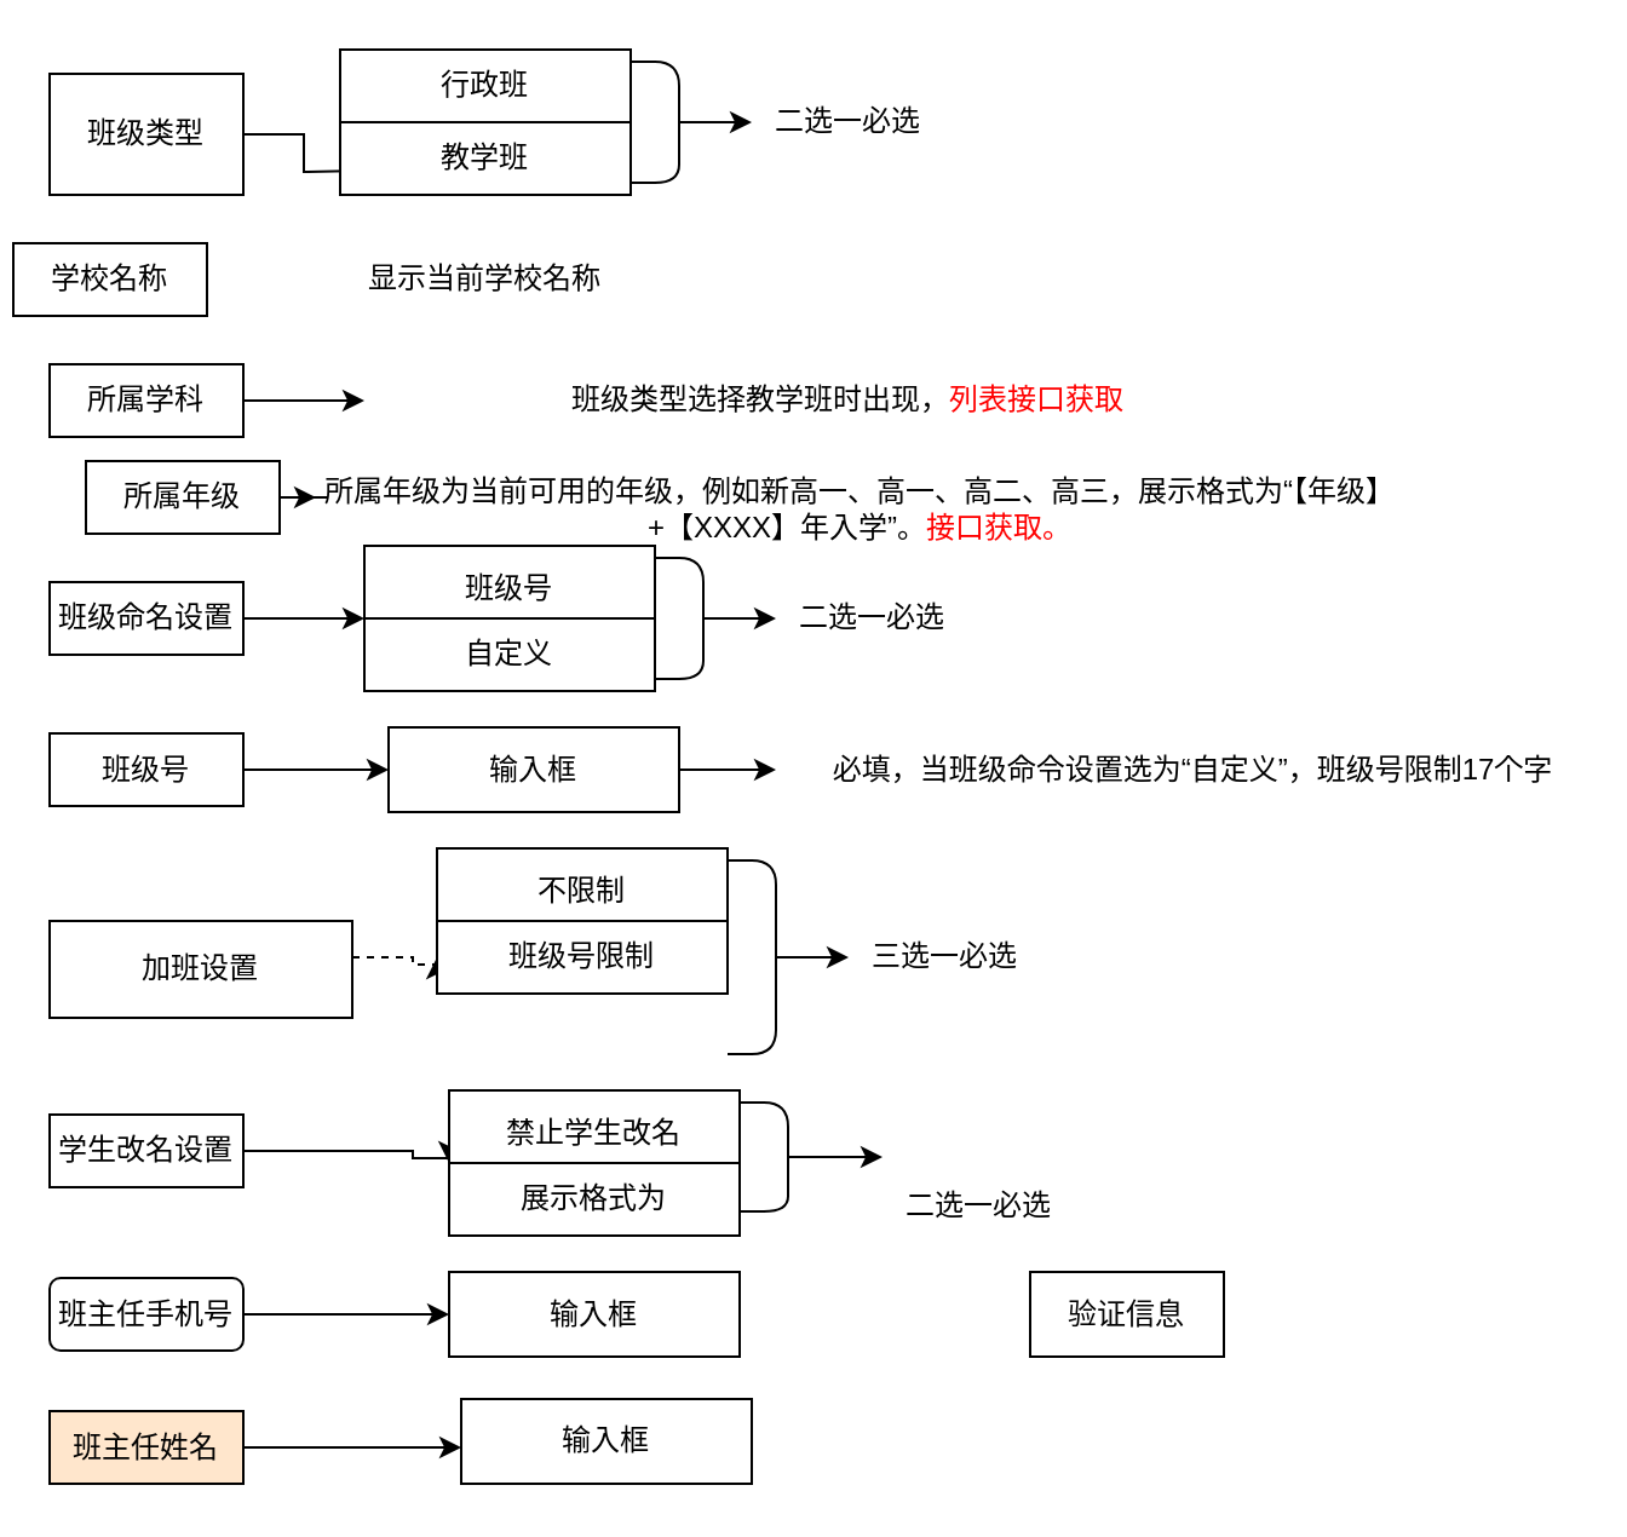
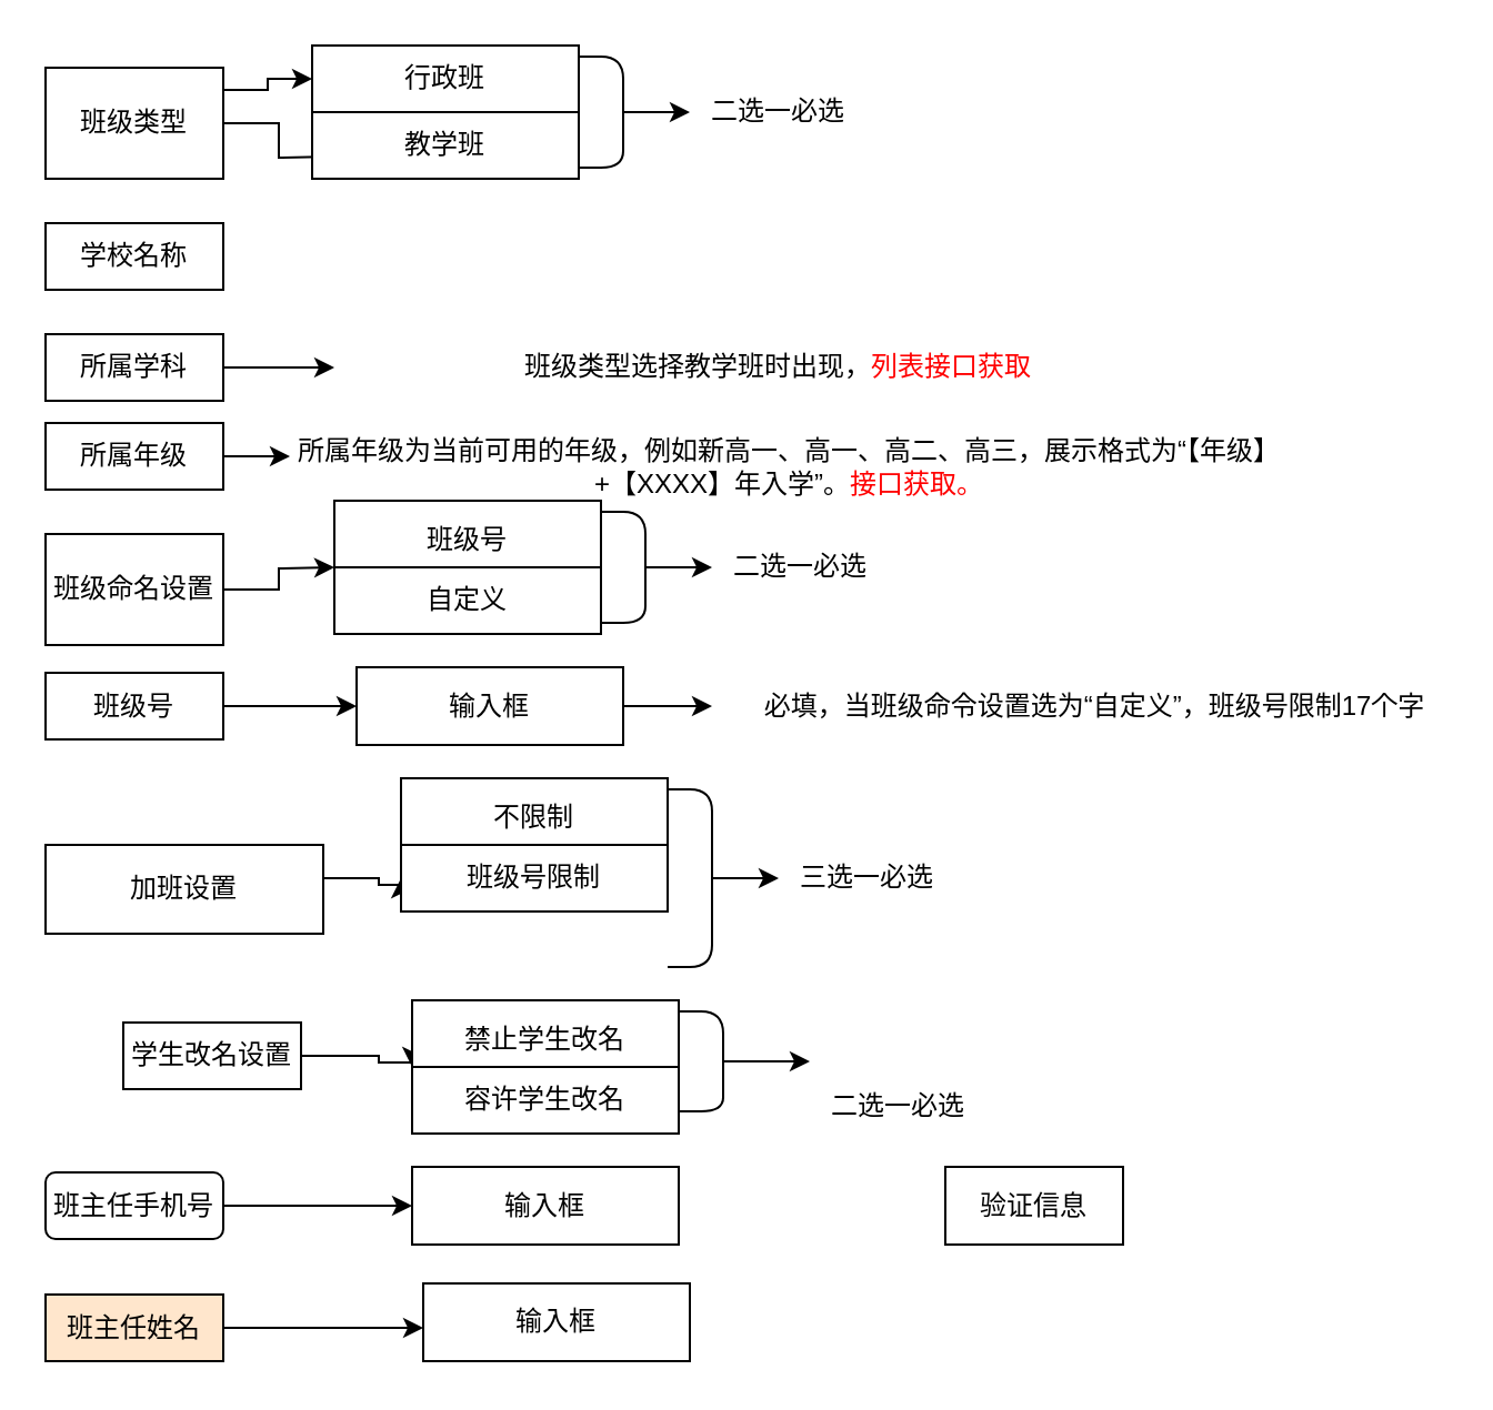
  <mxCell id="0" />
  <mxCell id="1" parent="0" />
  <mxCell id="2" style="edgeStyle=orthogonalEdgeStyle;rounded=0;orthogonalLoop=1;jettySize=auto;html=1;" edge="1" parent="1" source="4"><mxGeometry relative="1" as="geometry"><mxPoint x="150" y="70" as="targetPoint" /></mxGeometry></mxCell>
+ <mxCell id="3" value="" style="edgeStyle=orthogonalEdgeStyle;rounded=0;orthogonalLoop=1;jettySize=auto;html=1;" edge="1" parent="1" source="4" target="5"><mxGeometry relative="1" as="geometry"><Array as="points"><mxPoint x="120" y="40" /><mxPoint x="120" y="35" /></Array></mxGeometry></mxCell>
  <mxCell id="4" value="班级类型" style="rounded=0;whiteSpace=wrap;html=1;" vertex="1" parent="1"><mxGeometry x="20" y="30" width="80" height="50" as="geometry" /></mxCell>
  <mxCell id="5" value="行政班" style="whiteSpace=wrap;html=1;rounded=0;" vertex="1" parent="1"><mxGeometry x="140" y="20" width="120" height="30" as="geometry" /></mxCell>
  <mxCell id="6" value="教学班" style="whiteSpace=wrap;html=1;rounded=0;" vertex="1" parent="1"><mxGeometry x="140" y="50" width="120" height="30" as="geometry" /></mxCell>
  <mxCell id="7" style="edgeStyle=orthogonalEdgeStyle;rounded=0;orthogonalLoop=1;jettySize=auto;html=1;" edge="1" parent="1" source="8" target="9"><mxGeometry relative="1" as="geometry"><mxPoint x="310" y="50" as="targetPoint" /></mxGeometry></mxCell>
  <mxCell id="8" value="" style="shape=curlyBracket;whiteSpace=wrap;html=1;rounded=1;flipH=1;size=0;" vertex="1" parent="1"><mxGeometry x="260" y="25" width="20" height="50" as="geometry" /></mxCell>
  <mxCell id="9" value="二选一必选" style="text;html=1;strokeColor=none;fillColor=none;align=center;verticalAlign=middle;whiteSpace=wrap;rounded=0;" vertex="1" parent="1"><mxGeometry x="310" y="40" width="80" height="20" as="geometry" /></mxCell>
- <mxCell id="10" value="学校名称" style="rounded=0;whiteSpace=wrap;html=1;" vertex="1" parent="1"><mxGeometry x="5" y="100" width="80" height="30" as="geometry" /></mxCell>
- <mxCell id="11" value="显示当前学校名称" style="text;html=1;strokeColor=none;fillColor=none;align=center;verticalAlign=middle;whiteSpace=wrap;rounded=0;" vertex="1" parent="1"><mxGeometry x="150" y="105" width="100" height="20" as="geometry" /></mxCell>
+ <mxCell id="10" value="学校名称" style="rounded=0;whiteSpace=wrap;html=1;" vertex="1" parent="1"><mxGeometry x="20" y="100" width="80" height="30" as="geometry" /></mxCell>
  <mxCell id="12" style="edgeStyle=orthogonalEdgeStyle;rounded=0;orthogonalLoop=1;jettySize=auto;html=1;" edge="1" parent="1" source="13" target="14"><mxGeometry relative="1" as="geometry"><mxPoint x="140" y="165" as="targetPoint" /></mxGeometry></mxCell>
  <mxCell id="13" value="所属学科" style="rounded=0;whiteSpace=wrap;html=1;" vertex="1" parent="1"><mxGeometry x="20" y="150" width="80" height="30" as="geometry" /></mxCell>
  <mxCell id="14" value="&lt;span style=&quot;color: rgba(0 , 0 , 0 , 0) ; font-family: monospace ; font-size: 0px&quot;&gt;1111&lt;/span&gt;" style="text;html=1;strokeColor=none;fillColor=none;align=center;verticalAlign=middle;whiteSpace=wrap;rounded=0;" vertex="1" parent="1"><mxGeometry x="150" y="155" width="40" height="20" as="geometry" /></mxCell>
  <mxCell id="15" style="edgeStyle=orthogonalEdgeStyle;rounded=0;orthogonalLoop=1;jettySize=auto;html=1;" edge="1" parent="1" source="16"><mxGeometry relative="1" as="geometry"><mxPoint x="150" y="255" as="targetPoint" /></mxGeometry></mxCell>
- <mxCell id="16" value="班级命名设置" style="rounded=0;whiteSpace=wrap;html=1;" vertex="1" parent="1"><mxGeometry x="20" y="240" width="80" height="30" as="geometry" /></mxCell>
+ <mxCell id="16" value="班级命名设置" style="rounded=0;whiteSpace=wrap;html=1;" vertex="1" parent="1"><mxGeometry x="20" y="240" width="80" height="50" as="geometry" /></mxCell>
  <mxCell id="17" style="edgeStyle=orthogonalEdgeStyle;rounded=0;orthogonalLoop=1;jettySize=auto;html=1;" edge="1" parent="1" source="18" target="19"><mxGeometry relative="1" as="geometry"><mxPoint x="140" y="205" as="targetPoint" /></mxGeometry></mxCell>
- <mxCell id="18" value="所属年级" style="rounded=0;whiteSpace=wrap;html=1;" vertex="1" parent="1"><mxGeometry x="35" y="190" width="80" height="30" as="geometry" /></mxCell>
+ <mxCell id="18" value="所属年级" style="rounded=0;whiteSpace=wrap;html=1;" vertex="1" parent="1"><mxGeometry x="20" y="190" width="80" height="30" as="geometry" /></mxCell>
  <mxCell id="19" value="&lt;span style=&quot;color: rgba(0 , 0 , 0 , 0) ; font-family: monospace ; font-size: 0px&quot;&gt;%3CmxGraphModel%3E%3Croot%3E%3CmxCell%20id%3D%220%22%2F%3E%3CmxCell%20id%3D%221%22%20parent%3D%220%22%2F%3E%3CmxCell%20id%3D%222%22%20value%3D%22%E5%AD%A6%E6%A0%A1%E5%90%8D%E7%A7%B0%22%20style%3D%22rounded%3D0%3BwhiteSpace%3Dwrap%3Bhtml%3D1%3B%22%20vertex%3D%221%22%20parent%3D%221%22%3E%3CmxGeometry%20x%3D%2230%22%20y%3D%22120%22%20width%3D%2280%22%20height%3D%2230%22%20as%3D%22geometry%22%2F%3E%3C%2FmxCell%3E%3C%2Froot%3E%3C%2FmxGraphModel%3E&lt;/span&gt;" style="text;html=1;strokeColor=none;fillColor=none;align=center;verticalAlign=middle;whiteSpace=wrap;rounded=0;" vertex="1" parent="1"><mxGeometry x="130" y="195" width="40" height="20" as="geometry" /></mxCell>
  <mxCell id="20" value="所属年级为当前可用的年级，例如新高一、高一、高二、高三，展示格式为“【年级】+【XXXX】年入学”。&lt;font color=&quot;#ff0000&quot;&gt;接口获取。&lt;/font&gt;" style="text;html=1;strokeColor=none;fillColor=none;align=center;verticalAlign=middle;whiteSpace=wrap;rounded=0;" vertex="1" parent="1"><mxGeometry x="130" y="200" width="450" height="20" as="geometry" /></mxCell>
  <mxCell id="21" value="班级类型选择教学班时出现，&lt;font color=&quot;#ff0000&quot;&gt;列表接口获取&lt;/font&gt;" style="text;html=1;strokeColor=none;fillColor=none;align=center;verticalAlign=middle;whiteSpace=wrap;rounded=0;" vertex="1" parent="1"><mxGeometry x="150" y="155" width="400" height="20" as="geometry" /></mxCell>
  <mxCell id="22" value="班级号" style="whiteSpace=wrap;html=1;rounded=0;" vertex="1" parent="1"><mxGeometry x="150" y="225" width="120" height="35" as="geometry" /></mxCell>
  <mxCell id="23" value="自定义" style="whiteSpace=wrap;html=1;rounded=0;" vertex="1" parent="1"><mxGeometry x="150" y="255" width="120" height="30" as="geometry" /></mxCell>
  <mxCell id="24" style="edgeStyle=orthogonalEdgeStyle;rounded=0;orthogonalLoop=1;jettySize=auto;html=1;" edge="1" parent="1" source="25" target="26"><mxGeometry relative="1" as="geometry"><mxPoint x="320" y="255" as="targetPoint" /></mxGeometry></mxCell>
  <mxCell id="25" value="" style="shape=curlyBracket;whiteSpace=wrap;html=1;rounded=1;flipH=1;size=0;" vertex="1" parent="1"><mxGeometry x="270" y="230" width="20" height="50" as="geometry" /></mxCell>
  <mxCell id="26" value="二选一必选" style="text;html=1;strokeColor=none;fillColor=none;align=center;verticalAlign=middle;whiteSpace=wrap;rounded=0;" vertex="1" parent="1"><mxGeometry x="320" y="245" width="80" height="20" as="geometry" /></mxCell>
- <mxCell id="27" style="edgeStyle=orthogonalEdgeStyle;rounded=0;orthogonalLoop=1;jettySize=auto;html=1;entryX=0;entryY=0.5;entryDx=0;entryDy=0;dashed=1;" edge="1" parent="1" source="28" target="30"><mxGeometry relative="1" as="geometry"><mxPoint x="170" y="395" as="targetPoint" /><Array as="points"><mxPoint x="170" y="395" /><mxPoint x="170" y="398" /></Array></mxGeometry></mxCell>
+ <mxCell id="27" style="edgeStyle=orthogonalEdgeStyle;rounded=0;orthogonalLoop=1;jettySize=auto;html=1;entryX=0;entryY=0.5;entryDx=0;entryDy=0;" edge="1" parent="1" source="28" target="30"><mxGeometry relative="1" as="geometry"><mxPoint x="170" y="395" as="targetPoint" /><Array as="points"><mxPoint x="170" y="395" /><mxPoint x="170" y="398" /></Array></mxGeometry></mxCell>
  <mxCell id="28" value="加班设置" style="rounded=0;whiteSpace=wrap;html=1;" vertex="1" parent="1"><mxGeometry x="20" y="380" width="125" height="40" as="geometry" /></mxCell>
  <mxCell id="29" value="不限制" style="whiteSpace=wrap;html=1;rounded=0;" vertex="1" parent="1"><mxGeometry x="180" y="350" width="120" height="35" as="geometry" /></mxCell>
  <mxCell id="30" value="班级号限制" style="whiteSpace=wrap;html=1;rounded=0;" vertex="1" parent="1"><mxGeometry x="180" y="380" width="120" height="30" as="geometry" /></mxCell>
  <mxCell id="31" style="edgeStyle=orthogonalEdgeStyle;rounded=0;orthogonalLoop=1;jettySize=auto;html=1;" edge="1" parent="1" source="32" target="33"><mxGeometry relative="1" as="geometry"><mxPoint x="350" y="380" as="targetPoint" /></mxGeometry></mxCell>
  <mxCell id="32" value="" style="shape=curlyBracket;whiteSpace=wrap;html=1;rounded=1;flipH=1;size=0;" vertex="1" parent="1"><mxGeometry x="300" y="355" width="20" height="80" as="geometry" /></mxCell>
  <mxCell id="33" value="三选一必选" style="text;html=1;strokeColor=none;fillColor=none;align=center;verticalAlign=middle;whiteSpace=wrap;rounded=0;" vertex="1" parent="1"><mxGeometry x="350" y="385" width="80" height="20" as="geometry" /></mxCell>
  <mxCell id="34" style="edgeStyle=orthogonalEdgeStyle;rounded=0;orthogonalLoop=1;jettySize=auto;html=1;entryX=0;entryY=0;entryDx=0;entryDy=0;" edge="1" parent="1" source="35" target="37"><mxGeometry relative="1" as="geometry"><mxPoint x="170" y="475" as="targetPoint" /><Array as="points"><mxPoint x="170" y="475" /><mxPoint x="170" y="478" /><mxPoint x="185" y="478" /></Array></mxGeometry></mxCell>
- <mxCell id="35" value="学生改名设置" style="rounded=0;whiteSpace=wrap;html=1;" vertex="1" parent="1"><mxGeometry x="20" y="460" width="80" height="30" as="geometry" /></mxCell>
+ <mxCell id="35" value="学生改名设置" style="rounded=0;whiteSpace=wrap;html=1;" vertex="1" parent="1"><mxGeometry x="55" y="460" width="80" height="30" as="geometry" /></mxCell>
  <mxCell id="36" value="禁止学生改名" style="whiteSpace=wrap;html=1;rounded=0;" vertex="1" parent="1"><mxGeometry x="185" y="450" width="120" height="35" as="geometry" /></mxCell>
- <mxCell id="37" value="展示格式为" style="whiteSpace=wrap;html=1;rounded=0;" vertex="1" parent="1"><mxGeometry x="185" y="480" width="120" height="30" as="geometry" /></mxCell>
+ <mxCell id="37" value="容许学生改名" style="whiteSpace=wrap;html=1;rounded=0;" vertex="1" parent="1"><mxGeometry x="185" y="480" width="120" height="30" as="geometry" /></mxCell>
  <mxCell id="38" style="edgeStyle=orthogonalEdgeStyle;rounded=0;orthogonalLoop=1;jettySize=auto;html=1;" edge="1" parent="1" source="39"><mxGeometry relative="1" as="geometry"><mxPoint x="364" y="477.5" as="targetPoint" /></mxGeometry></mxCell>
  <mxCell id="39" value="" style="shape=curlyBracket;whiteSpace=wrap;html=1;rounded=1;flipH=1;size=0;" vertex="1" parent="1"><mxGeometry x="305" y="455" width="20" height="45" as="geometry" /></mxCell>
  <mxCell id="40" value="二选一必选" style="text;html=1;strokeColor=none;fillColor=none;align=center;verticalAlign=middle;whiteSpace=wrap;rounded=0;" vertex="1" parent="1"><mxGeometry x="364" y="487.5" width="80" height="20" as="geometry" /></mxCell>
  <mxCell id="41" style="edgeStyle=orthogonalEdgeStyle;rounded=0;orthogonalLoop=1;jettySize=auto;html=1;" edge="1" parent="1" source="42" target="45"><mxGeometry relative="1" as="geometry"><mxPoint x="140" y="542.5" as="targetPoint" /></mxGeometry></mxCell>
  <mxCell id="42" value="班主任手机号" style="whiteSpace=wrap;html=1;rounded=1;" vertex="1" parent="1"><mxGeometry x="20" y="527.5" width="80" height="30" as="geometry" /></mxCell>
  <mxCell id="43" style="edgeStyle=orthogonalEdgeStyle;rounded=0;orthogonalLoop=1;jettySize=auto;html=1;" edge="1" parent="1" source="44"><mxGeometry relative="1" as="geometry"><mxPoint x="190" y="597.5" as="targetPoint" /></mxGeometry></mxCell>
  <mxCell id="44" value="班主任姓名" style="rounded=0;whiteSpace=wrap;html=1;fillColor=#ffe6cc;" vertex="1" parent="1"><mxGeometry x="20" y="582.5" width="80" height="30" as="geometry" /></mxCell>
  <mxCell id="45" value="输入框" style="rounded=0;whiteSpace=wrap;html=1;" vertex="1" parent="1"><mxGeometry x="185" y="525" width="120" height="35" as="geometry" /></mxCell>
  <mxCell id="46" value="验证信息" style="rounded=0;whiteSpace=wrap;html=1;" vertex="1" parent="1"><mxGeometry x="425" y="525" width="80" height="35" as="geometry" /></mxCell>
  <mxCell id="47" value="输入框" style="rounded=0;whiteSpace=wrap;html=1;" vertex="1" parent="1"><mxGeometry x="190" y="577.5" width="120" height="35" as="geometry" /></mxCell>
  <mxCell id="48" style="edgeStyle=orthogonalEdgeStyle;rounded=0;orthogonalLoop=1;jettySize=auto;html=1;" edge="1" parent="1" source="49" target="51"><mxGeometry relative="1" as="geometry"><mxPoint x="150" y="317.5" as="targetPoint" /></mxGeometry></mxCell>
  <mxCell id="49" value="班级号" style="rounded=0;whiteSpace=wrap;html=1;" vertex="1" parent="1"><mxGeometry x="20" y="302.5" width="80" height="30" as="geometry" /></mxCell>
  <mxCell id="50" style="edgeStyle=orthogonalEdgeStyle;rounded=0;orthogonalLoop=1;jettySize=auto;html=1;" edge="1" parent="1" source="51"><mxGeometry relative="1" as="geometry"><mxPoint x="320" y="317.5" as="targetPoint" /></mxGeometry></mxCell>
  <mxCell id="51" value="输入框" style="rounded=0;whiteSpace=wrap;html=1;" vertex="1" parent="1"><mxGeometry x="160" y="300" width="120" height="35" as="geometry" /></mxCell>
  <mxCell id="52" value="必填，当班级命令设置选为“自定义”，班级号限制17个字" style="text;html=1;strokeColor=none;fillColor=none;align=center;verticalAlign=middle;whiteSpace=wrap;rounded=0;" vertex="1" parent="1"><mxGeometry x="335" y="307.5" width="315" height="20" as="geometry" /></mxCell>
